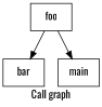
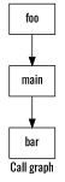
  digraph {
    fontname=Oswald
    label="Call graph"
    node [fontname=Oswald shape=record]
    edge [fontname=Oswald]
    n1 [label="{foo}"]
    n2 [label="{bar}"]
    n3 [label="{main}"]
-   n1 -> n2
+   n3 -> n2
    n1 -> n3
  }
